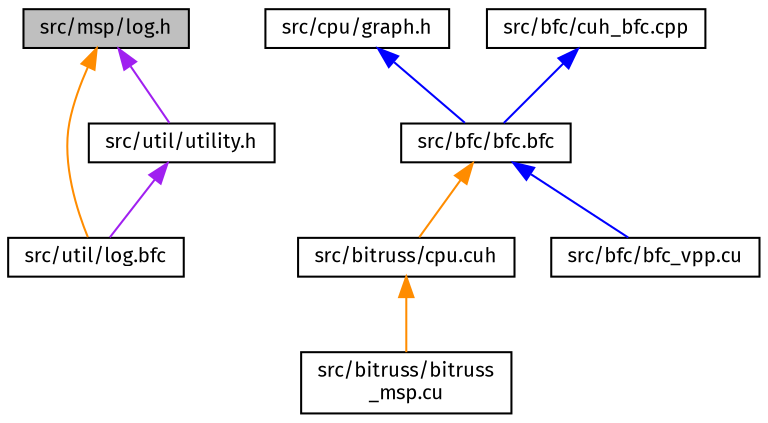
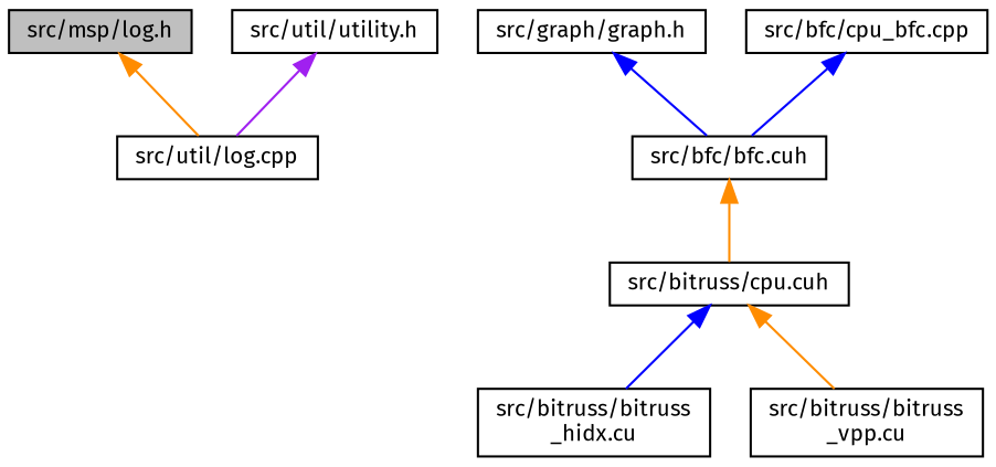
  digraph {
    fontname="Fira Sans"
    node [color=black fillcolor=white fontname="Fira Sans" fontsize=10 shape=record style=filled]
    edge [color=blue dir=back fontname="Fira Sans" fontsize=10 labelfontname=Helvetica labelfontsize=10 style=solid]
    n1 [fillcolor=grey75 fontcolor=black height=0.2 label="src/msp/log.h" width=0.4]
-   n2 [height=0.2 label="src/util/log.bfc" width=0.4]
+   n2 [height=0.2 label="src/util/log.cpp" width=0.4]
    n3 [height=0.2 label="src/util/utility.h" width=0.4]
-   n4 [height=0.2 label="src/cpu/graph.h" width=0.4]
-   n5 [height=0.2 label="src/bfc/bfc.bfc" width=0.4]
+   n4 [height=0.2 label="src/graph/graph.h" width=0.4]
+   n5 [height=0.2 label="src/bfc/bfc.cuh" width=0.4]
    n6 [height=0.2 label="src/bitruss/cpu.cuh" width=0.4]
-   n7 [height=0.2 label="src/bfc/bfc_vpp.cu" width=0.4]
-   n8 [height=0.2 label="src/bfc/cuh_bfc.cpp" width=0.4]
-   n10 [height=0.2 label="src/bitruss/bitruss\l_msp.cu" width=0.4]
+   n8 [height=0.2 label="src/bfc/cpu_bfc.cpp" width=0.4]
+   n9 [height=0.2 label="src/bitruss/bitruss\l_hidx.cu" width=0.4]
+   n10 [height=0.2 label="src/bitruss/bitruss\l_vpp.cu" width=0.4]
    n1 -> n2 [color=darkorange]
-   n1 -> n3 [color=purple]
    n3 -> n2 [color=purple]
    n4 -> n5
    n5 -> n6 [color=darkorange]
-   n5 -> n7
+   n6 -> n9
    n6 -> n10 [color=darkorange]
    n8 -> n5
  }
